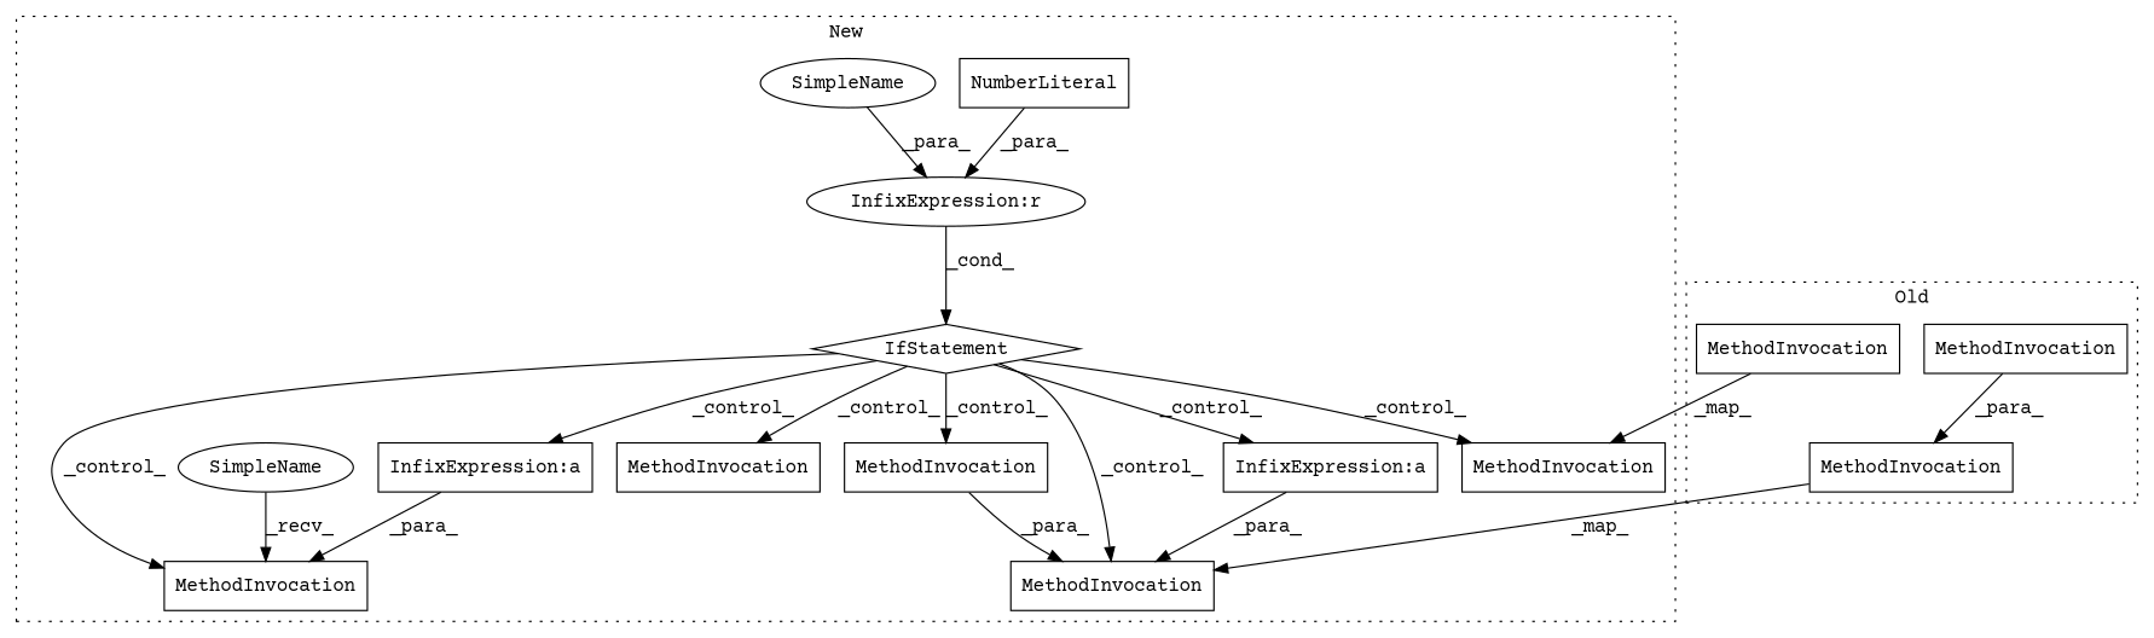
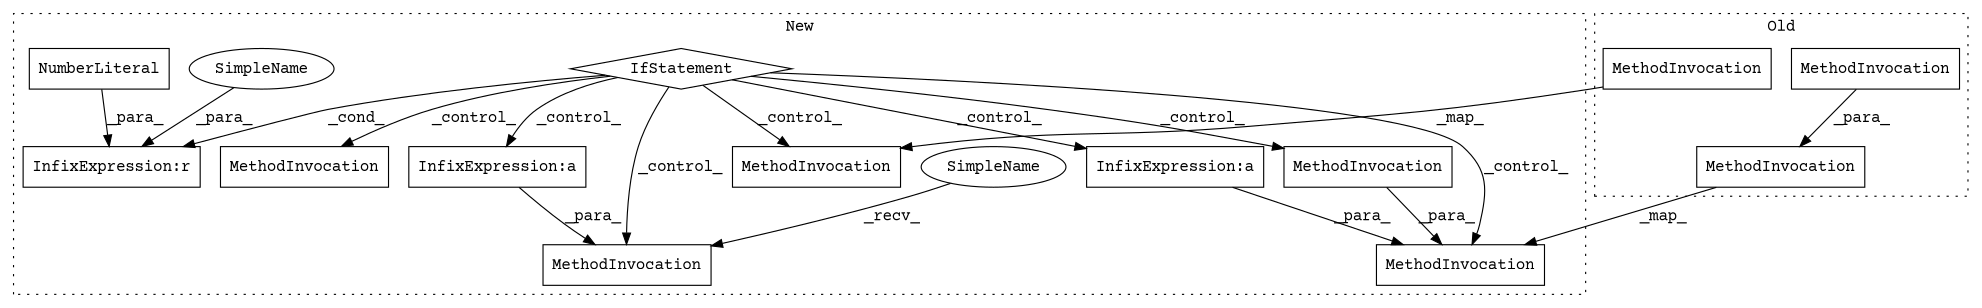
  digraph {
    fontname="Courier Prime"
    node [a=32 fontname="Courier Prime" l="5,1" shape=box]
    edge [fontname="Courier Prime"]
    n1 [label=MethodInvocation s="10929,10958"]
    n2 [l="8,1" label=MethodInvocation s="10791,10800"]
    n3 [l=7 label=MethodInvocation s=10829]
    n4 [a=25 l="4,2" label=IfStatement s="13460,13479" shape=diamond]
    n5 [label=MethodInvocation s="14031,14109"]
    n6 [l="8,1" label=MethodInvocation s="13656,13665"]
    n7 [l=9 label=MethodInvocation s=13812]
    n8 [l=9 label=MethodInvocation s=13590]
    n9 [label=MethodInvocation s="13803,13888"]
    n10 [a=34 l=1 label=NumberLiteral s=13478]
    n11 [a=42 l=10 label=SimpleName s=13464 shape=ellipse]
    n12 [a=42 l=6 label=SimpleName s=14024 shape=ellipse]
    n13 [a=27 l=1 label="InfixExpression:a" s=13865]
    n14 [a=27 l=-13 label="InfixExpression:a" s=14049]
-   n15 [a=27 l=4 label="InfixExpression:r" s=13474 shape=ellipse]
+   n15 [a=27 l=4 label="InfixExpression:r" s=13474]
    subgraph cluster_1 {
      label=Old
      style=dotted
      n1
      n2
      n3
    }
    subgraph cluster_2 {
      label=New
      style=dotted
      n4
      n5
      n6
      n7
      n8
      n9
      n10
      n11
      n12
      n13
      n14
      n15
    }
    n1 -> n9 [label=_map_]
    n2 -> n6 [label=_map_]
    n3 -> n1 [label=_para_]
    n4 -> n5 [label=_control_]
    n4 -> n6 [label=_control_]
    n4 -> n7 [label=_control_]
    n4 -> n8 [label=_control_]
    n4 -> n9 [label=_control_]
    n4 -> n13 [label=_control_]
    n4 -> n14 [label=_control_]
    n7 -> n9 [label=_para_]
    n10 -> n15 [label=_para_]
    n11 -> n15 [label=_para_]
    n12 -> n5 [label=_recv_]
    n13 -> n9 [label=_para_]
    n14 -> n5 [label=_para_]
-   n15 -> n4 [label=_cond_]
+   n4 -> n15 [label=_cond_]
  }
